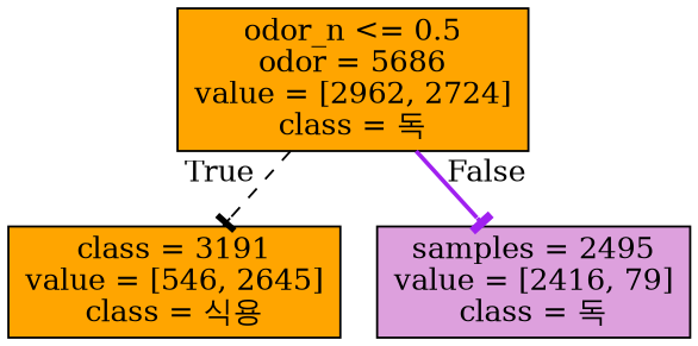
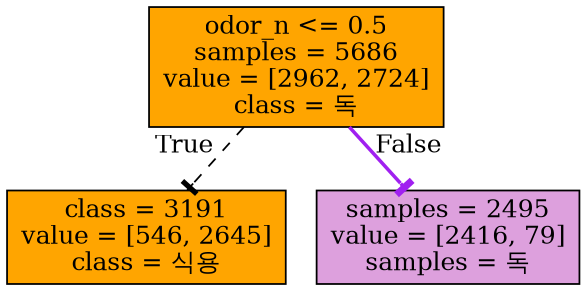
  digraph {
    node [color=black fillcolor=orange shape=box style=filled]
    edge [arrowhead=tee labeldistance=2.5]
-   n1 [label="odor_n <= 0.5\nodor = 5686\nvalue = [2962, 2724]\nclass = 독"]
+   n1 [label="odor_n <= 0.5\nsamples = 5686\nvalue = [2962, 2724]\nclass = 독"]
    n2 [label="class = 3191\nvalue = [546, 2645]\nclass = 식용"]
-   n3 [fillcolor=plum label="samples = 2495\nvalue = [2416, 79]\nclass = 독"]
+   n3 [fillcolor=plum label="samples = 2495\nvalue = [2416, 79]\nsamples = 독"]
    n1 -> n2 [color=black headlabel=True labelangle=45 style=dashed]
    n1 -> n3 [color=purple headlabel=False labelangle=-45 style=bold]
  }
